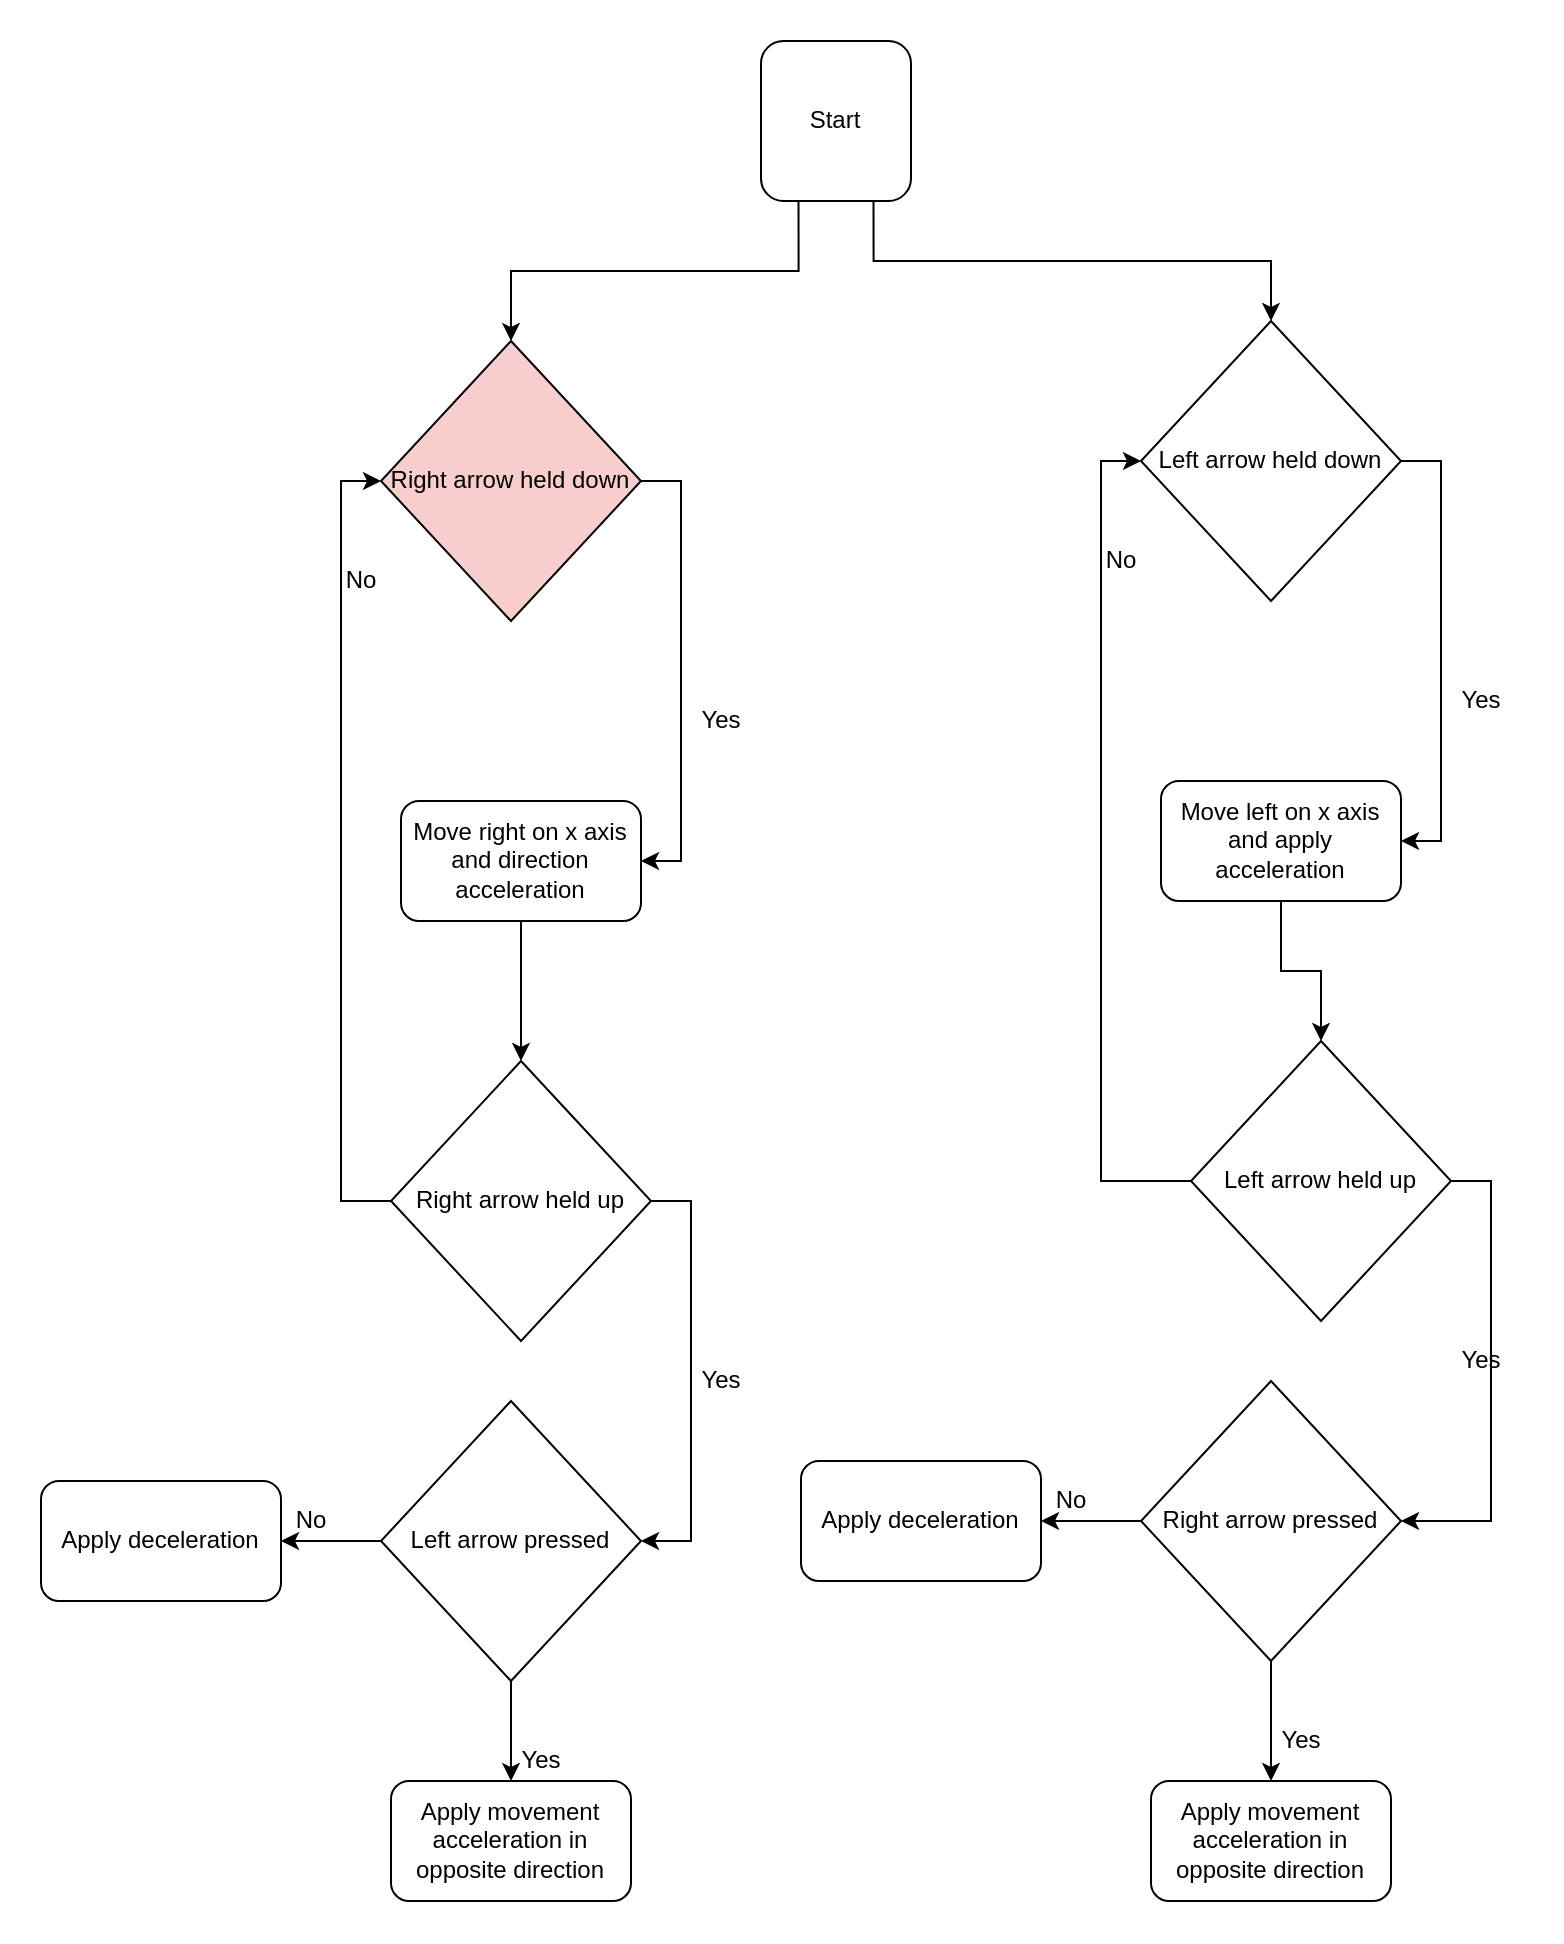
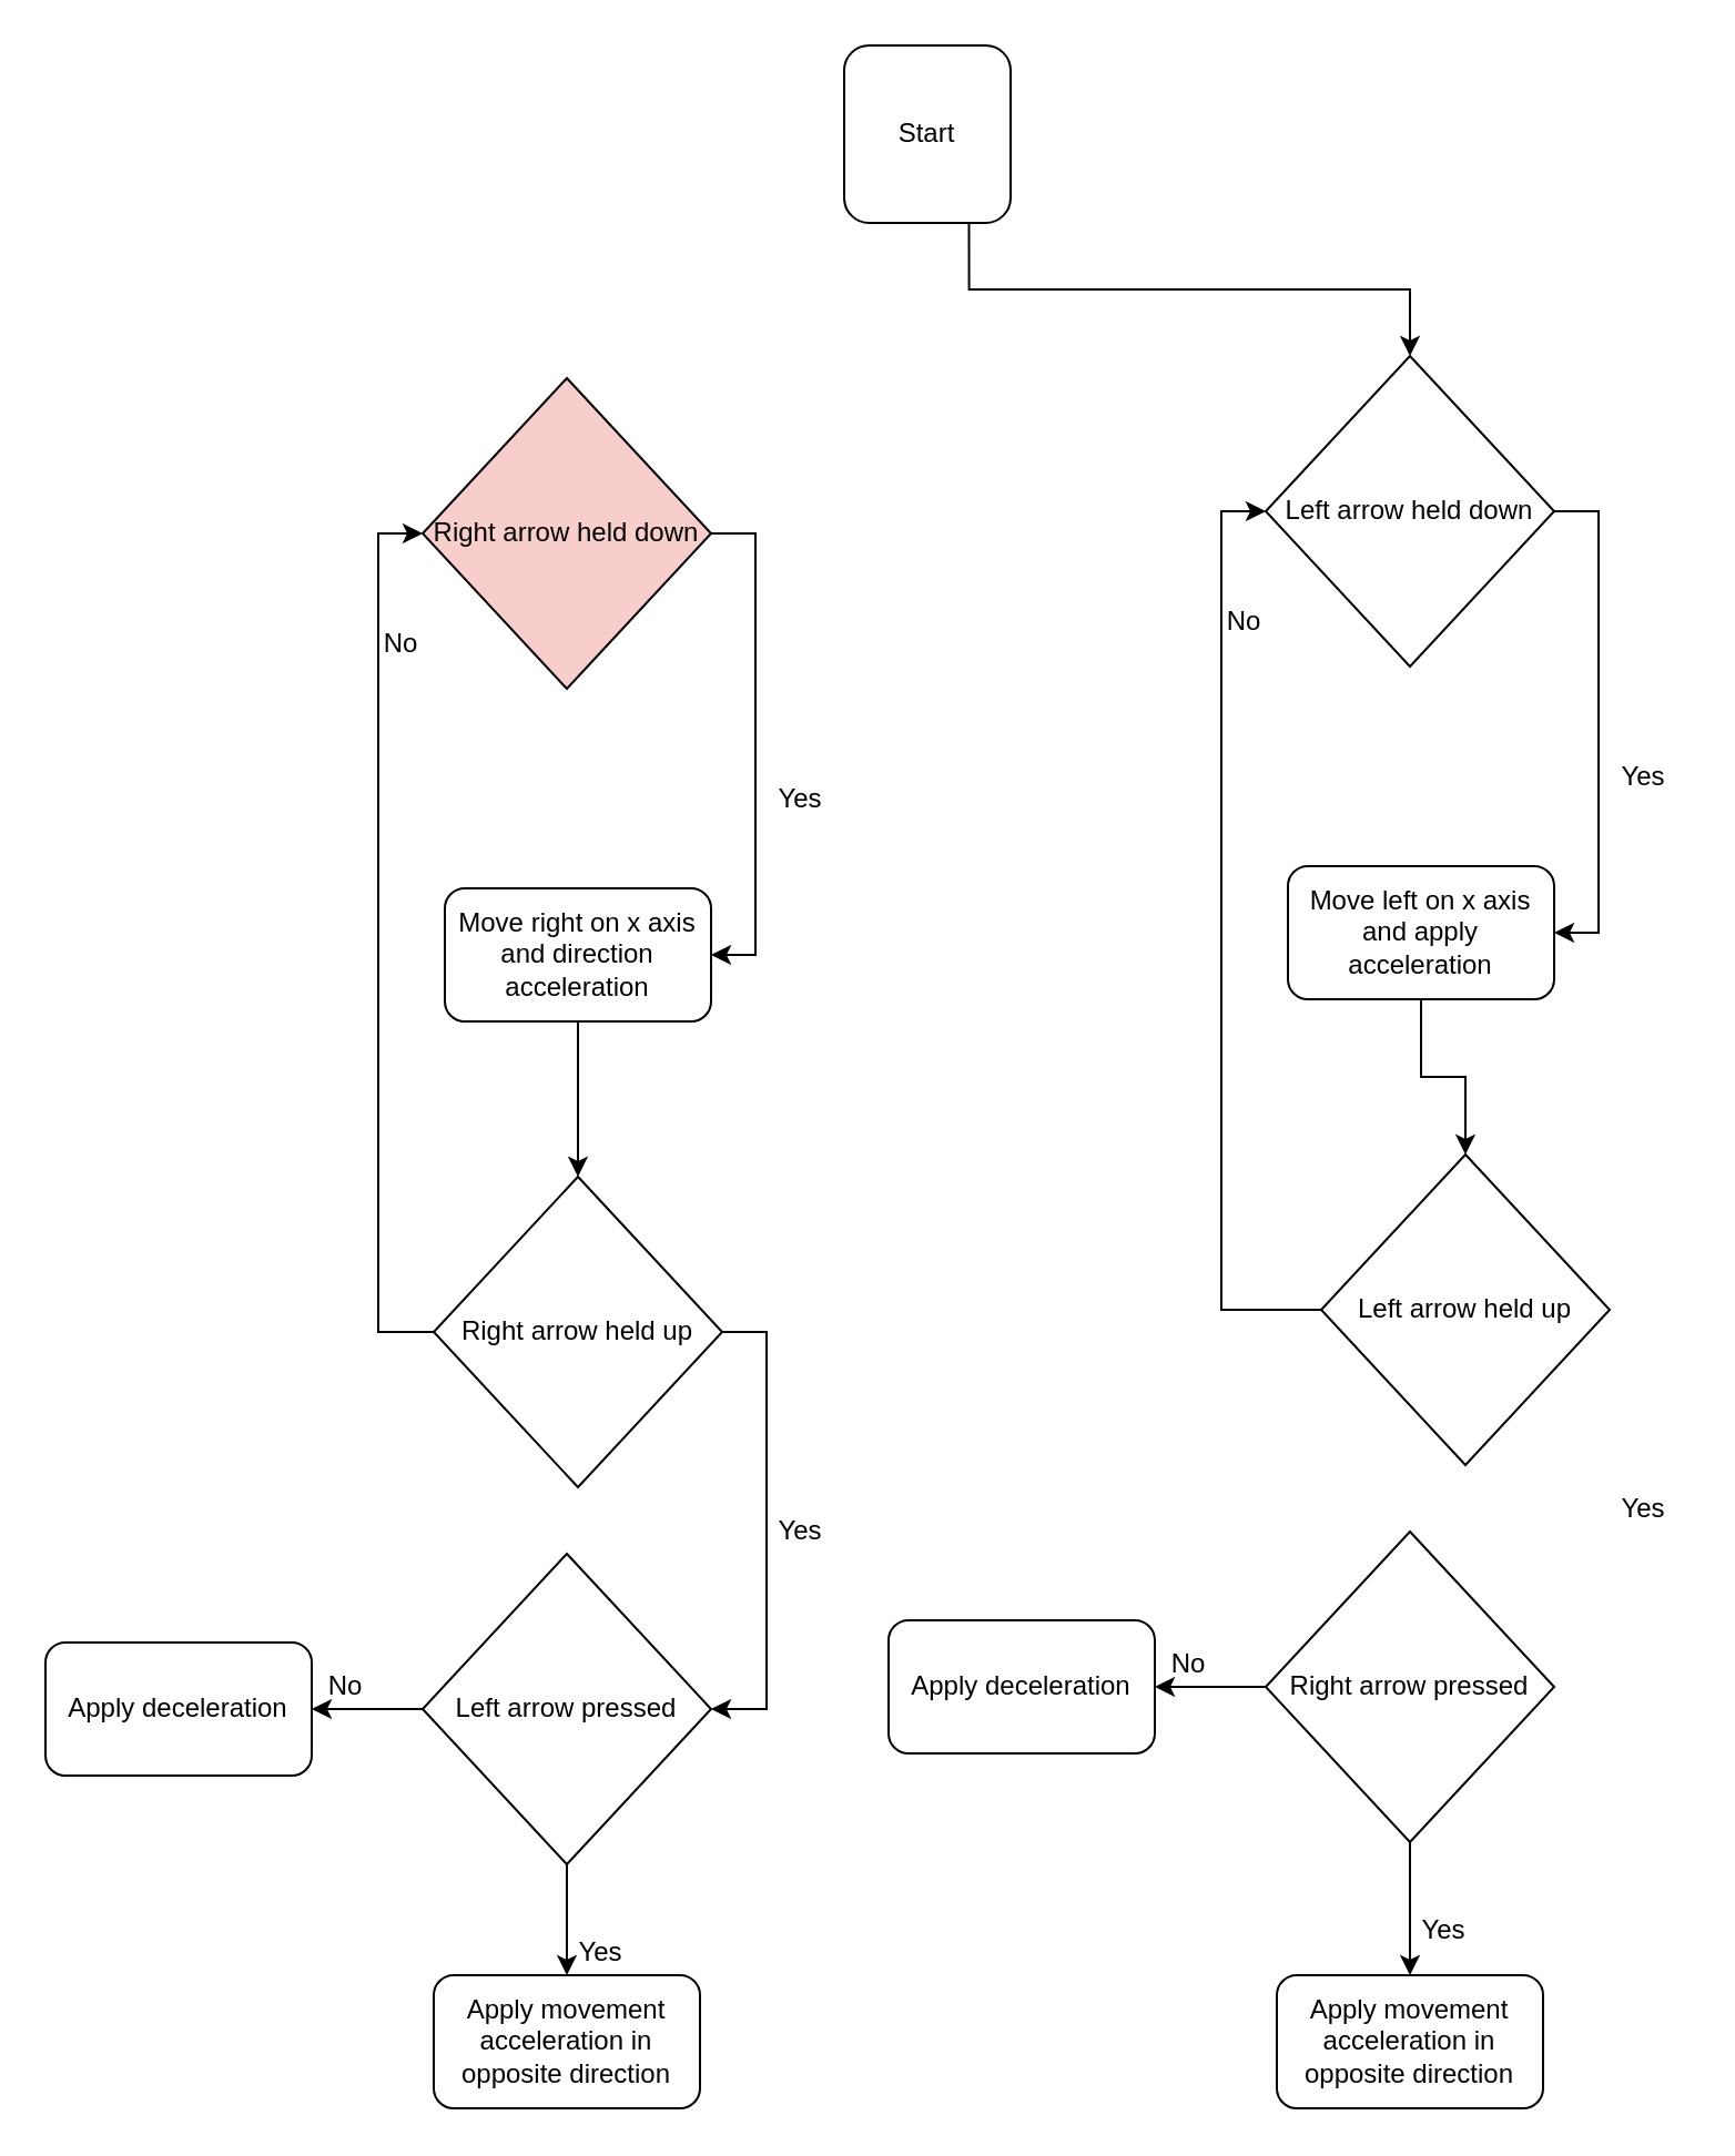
  <mxCell id="0" />
  <mxCell id="1" parent="0" />
  <mxCell id="2" style="edgeStyle=orthogonalEdgeStyle;rounded=0;orthogonalLoop=1;jettySize=auto;html=1;exitX=0.75;exitY=1;exitDx=0;exitDy=0;entryX=0.5;entryY=0;entryDx=0;entryDy=0;" edge="1" parent="1" source="4" target="6"><mxGeometry relative="1" as="geometry" /></mxCell>
- <mxCell id="3" style="edgeStyle=orthogonalEdgeStyle;rounded=0;orthogonalLoop=1;jettySize=auto;html=1;exitX=0.25;exitY=1;exitDx=0;exitDy=0;entryX=0.5;entryY=0;entryDx=0;entryDy=0;" edge="1" parent="1" source="4" target="23"><mxGeometry relative="1" as="geometry" /></mxCell>
  <mxCell id="4" value="Start" style="rounded=1;whiteSpace=wrap;html=1;" vertex="1" parent="1"><mxGeometry x="380" y="20" width="75" height="80" as="geometry" /></mxCell>
  <mxCell id="5" style="edgeStyle=orthogonalEdgeStyle;rounded=0;orthogonalLoop=1;jettySize=auto;html=1;exitX=1;exitY=0.5;exitDx=0;exitDy=0;entryX=1;entryY=0.5;entryDx=0;entryDy=0;" edge="1" parent="1" source="6" target="8"><mxGeometry relative="1" as="geometry"><mxPoint x="810" y="430" as="targetPoint" /></mxGeometry></mxCell>
  <mxCell id="6" value="Left arrow held down" style="rhombus;whiteSpace=wrap;html=1;" vertex="1" parent="1"><mxGeometry x="570" y="160" width="130" height="140" as="geometry" /></mxCell>
  <mxCell id="7" style="edgeStyle=orthogonalEdgeStyle;rounded=0;orthogonalLoop=1;jettySize=auto;html=1;exitX=0.5;exitY=1;exitDx=0;exitDy=0;entryX=0.5;entryY=0;entryDx=0;entryDy=0;" edge="1" parent="1" source="8" target="11"><mxGeometry relative="1" as="geometry" /></mxCell>
  <mxCell id="8" value="Move left on x axis and apply acceleration" style="rounded=1;whiteSpace=wrap;html=1;" vertex="1" parent="1"><mxGeometry x="580" y="390" width="120" height="60" as="geometry" /></mxCell>
- <mxCell id="9" style="edgeStyle=orthogonalEdgeStyle;rounded=0;orthogonalLoop=1;jettySize=auto;html=1;exitX=1;exitY=0.5;exitDx=0;exitDy=0;entryX=1;entryY=0.5;entryDx=0;entryDy=0;" edge="1" parent="1" source="11" target="15"><mxGeometry relative="1" as="geometry" /></mxCell>
  <mxCell id="10" style="edgeStyle=orthogonalEdgeStyle;rounded=0;orthogonalLoop=1;jettySize=auto;html=1;entryX=0;entryY=0.5;entryDx=0;entryDy=0;" edge="1" parent="1" source="11" target="6"><mxGeometry relative="1" as="geometry"><Array as="points"><mxPoint x="550" y="590" /><mxPoint x="550" y="230" /></Array></mxGeometry></mxCell>
  <mxCell id="11" value="Left arrow held up" style="rhombus;whiteSpace=wrap;html=1;" vertex="1" parent="1"><mxGeometry x="595" y="520" width="130" height="140" as="geometry" /></mxCell>
  <mxCell id="12" value="Yes" style="text;html=1;align=center;verticalAlign=middle;resizable=0;points=[];autosize=1;strokeColor=none;fillColor=none;" vertex="1" parent="1"><mxGeometry x="720" y="340" width="40" height="20" as="geometry" /></mxCell>
  <mxCell id="13" style="edgeStyle=orthogonalEdgeStyle;rounded=0;orthogonalLoop=1;jettySize=auto;html=1;exitX=0.5;exitY=1;exitDx=0;exitDy=0;entryX=0.5;entryY=0;entryDx=0;entryDy=0;" edge="1" parent="1" source="15" target="17"><mxGeometry relative="1" as="geometry" /></mxCell>
  <mxCell id="14" style="edgeStyle=orthogonalEdgeStyle;rounded=0;orthogonalLoop=1;jettySize=auto;html=1;exitX=0;exitY=0.5;exitDx=0;exitDy=0;entryX=1;entryY=0.5;entryDx=0;entryDy=0;" edge="1" parent="1" source="15" target="19"><mxGeometry relative="1" as="geometry" /></mxCell>
  <mxCell id="15" value="Right arrow pressed" style="rhombus;whiteSpace=wrap;html=1;" vertex="1" parent="1"><mxGeometry x="570" y="690" width="130" height="140" as="geometry" /></mxCell>
  <mxCell id="16" value="Yes" style="text;html=1;align=center;verticalAlign=middle;resizable=0;points=[];autosize=1;strokeColor=none;fillColor=none;" vertex="1" parent="1"><mxGeometry x="720" y="670" width="40" height="20" as="geometry" /></mxCell>
  <mxCell id="17" value="Apply movement acceleration in opposite direction" style="rounded=1;whiteSpace=wrap;html=1;" vertex="1" parent="1"><mxGeometry x="575" y="890" width="120" height="60" as="geometry" /></mxCell>
  <mxCell id="18" value="Yes" style="text;html=1;align=center;verticalAlign=middle;resizable=0;points=[];autosize=1;strokeColor=none;fillColor=none;" vertex="1" parent="1"><mxGeometry x="630" y="860" width="40" height="20" as="geometry" /></mxCell>
  <mxCell id="19" value="Apply deceleration" style="rounded=1;whiteSpace=wrap;html=1;" vertex="1" parent="1"><mxGeometry x="400" y="730" width="120" height="60" as="geometry" /></mxCell>
  <mxCell id="20" value="No" style="text;html=1;align=center;verticalAlign=middle;resizable=0;points=[];autosize=1;strokeColor=none;fillColor=none;" vertex="1" parent="1"><mxGeometry x="545" y="270" width="30" height="20" as="geometry" /></mxCell>
  <mxCell id="21" value="No" style="text;html=1;align=center;verticalAlign=middle;resizable=0;points=[];autosize=1;strokeColor=none;fillColor=none;" vertex="1" parent="1"><mxGeometry x="520" y="740" width="30" height="20" as="geometry" /></mxCell>
  <mxCell id="22" style="edgeStyle=orthogonalEdgeStyle;rounded=0;orthogonalLoop=1;jettySize=auto;html=1;exitX=1;exitY=0.5;exitDx=0;exitDy=0;entryX=1;entryY=0.5;entryDx=0;entryDy=0;" edge="1" parent="1" source="23" target="25"><mxGeometry relative="1" as="geometry"><mxPoint x="430" y="440" as="targetPoint" /></mxGeometry></mxCell>
  <mxCell id="23" value="Right arrow held down" style="rhombus;whiteSpace=wrap;html=1;fillColor=#f8cecc;" vertex="1" parent="1"><mxGeometry x="190" y="170" width="130" height="140" as="geometry" /></mxCell>
  <mxCell id="24" style="edgeStyle=orthogonalEdgeStyle;rounded=0;orthogonalLoop=1;jettySize=auto;html=1;exitX=0.5;exitY=1;exitDx=0;exitDy=0;entryX=0.5;entryY=0;entryDx=0;entryDy=0;" edge="1" parent="1" source="25" target="28"><mxGeometry relative="1" as="geometry" /></mxCell>
  <mxCell id="25" value="Move right on x axis and direction acceleration" style="rounded=1;whiteSpace=wrap;html=1;" vertex="1" parent="1"><mxGeometry x="200" y="400" width="120" height="60" as="geometry" /></mxCell>
  <mxCell id="26" style="edgeStyle=orthogonalEdgeStyle;rounded=0;orthogonalLoop=1;jettySize=auto;html=1;exitX=1;exitY=0.5;exitDx=0;exitDy=0;entryX=1;entryY=0.5;entryDx=0;entryDy=0;" edge="1" parent="1" source="28" target="32"><mxGeometry relative="1" as="geometry" /></mxCell>
  <mxCell id="27" style="edgeStyle=orthogonalEdgeStyle;rounded=0;orthogonalLoop=1;jettySize=auto;html=1;entryX=0;entryY=0.5;entryDx=0;entryDy=0;" edge="1" parent="1" source="28" target="23"><mxGeometry relative="1" as="geometry"><Array as="points"><mxPoint x="170" y="600" /><mxPoint x="170" y="240" /></Array></mxGeometry></mxCell>
  <mxCell id="28" value="Right arrow held up" style="rhombus;whiteSpace=wrap;html=1;" vertex="1" parent="1"><mxGeometry x="195" y="530" width="130" height="140" as="geometry" /></mxCell>
  <mxCell id="29" value="Yes" style="text;html=1;align=center;verticalAlign=middle;resizable=0;points=[];autosize=1;strokeColor=none;fillColor=none;" vertex="1" parent="1"><mxGeometry x="340" y="350" width="40" height="20" as="geometry" /></mxCell>
  <mxCell id="30" style="edgeStyle=orthogonalEdgeStyle;rounded=0;orthogonalLoop=1;jettySize=auto;html=1;exitX=0.5;exitY=1;exitDx=0;exitDy=0;entryX=0.5;entryY=0;entryDx=0;entryDy=0;" edge="1" parent="1" source="32" target="34"><mxGeometry relative="1" as="geometry" /></mxCell>
  <mxCell id="31" style="edgeStyle=orthogonalEdgeStyle;rounded=0;orthogonalLoop=1;jettySize=auto;html=1;exitX=0;exitY=0.5;exitDx=0;exitDy=0;entryX=1;entryY=0.5;entryDx=0;entryDy=0;" edge="1" parent="1" source="32" target="36"><mxGeometry relative="1" as="geometry" /></mxCell>
  <mxCell id="32" value="Left arrow pressed" style="rhombus;whiteSpace=wrap;html=1;" vertex="1" parent="1"><mxGeometry x="190" y="700" width="130" height="140" as="geometry" /></mxCell>
  <mxCell id="33" value="Yes" style="text;html=1;align=center;verticalAlign=middle;resizable=0;points=[];autosize=1;strokeColor=none;fillColor=none;" vertex="1" parent="1"><mxGeometry x="340" y="680" width="40" height="20" as="geometry" /></mxCell>
  <mxCell id="34" value="Apply movement acceleration in opposite direction" style="rounded=1;whiteSpace=wrap;html=1;" vertex="1" parent="1"><mxGeometry x="195" y="890" width="120" height="60" as="geometry" /></mxCell>
  <mxCell id="35" value="Yes" style="text;html=1;align=center;verticalAlign=middle;resizable=0;points=[];autosize=1;strokeColor=none;fillColor=none;" vertex="1" parent="1"><mxGeometry x="250" y="870" width="40" height="20" as="geometry" /></mxCell>
  <mxCell id="36" value="Apply deceleration" style="rounded=1;whiteSpace=wrap;html=1;" vertex="1" parent="1"><mxGeometry x="20" y="740" width="120" height="60" as="geometry" /></mxCell>
  <mxCell id="37" value="No" style="text;html=1;align=center;verticalAlign=middle;resizable=0;points=[];autosize=1;strokeColor=none;fillColor=none;" vertex="1" parent="1"><mxGeometry x="165" y="280" width="30" height="20" as="geometry" /></mxCell>
  <mxCell id="38" value="No" style="text;html=1;align=center;verticalAlign=middle;resizable=0;points=[];autosize=1;strokeColor=none;fillColor=none;" vertex="1" parent="1"><mxGeometry x="140" y="750" width="30" height="20" as="geometry" /></mxCell>
